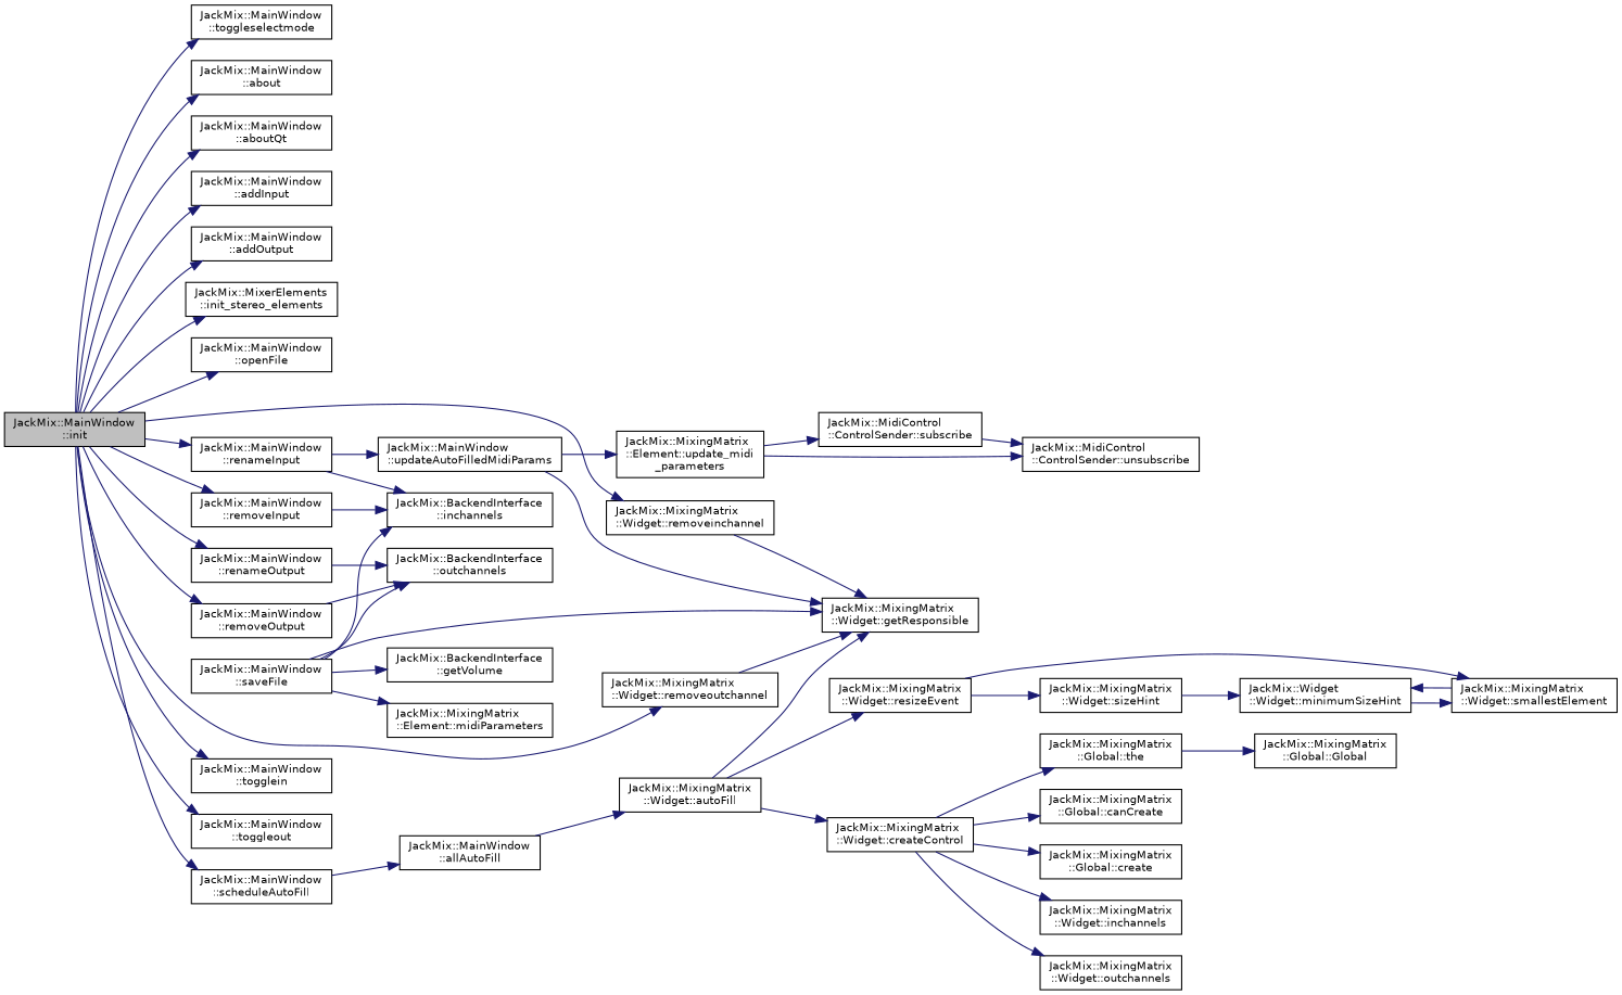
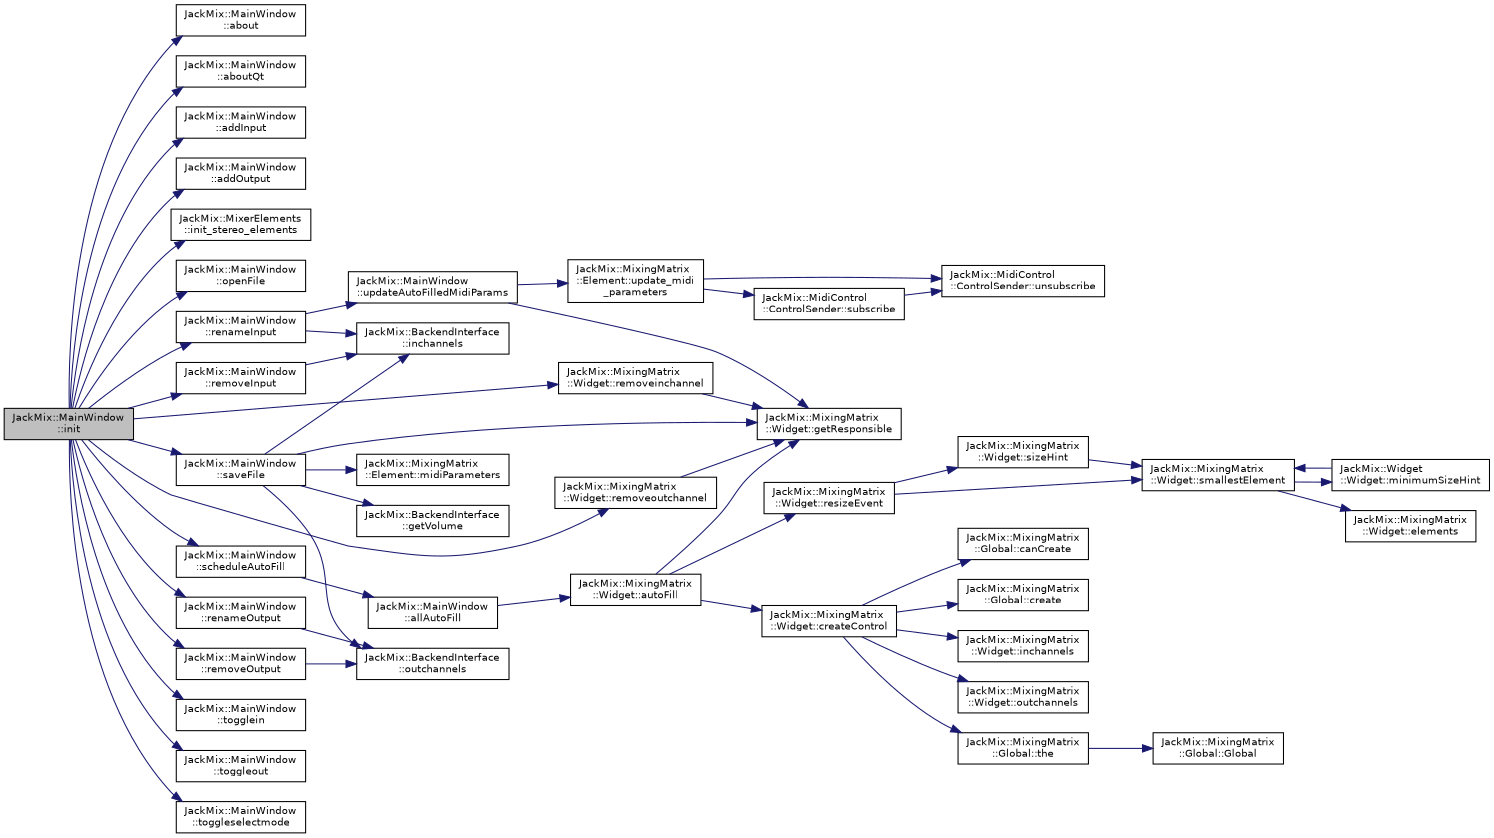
  digraph {
    rankdir=LR
    node [color=black fillcolor=white fontname=Helvetica fontsize=10 shape=record style=filled]
    edge [color=midnightblue fontname=Helvetica fontsize=10 labelfontname=Helvetica labelfontsize=10 style=solid]
    n1 [fillcolor=grey75 fontcolor=black height=0.2 label="JackMix::MainWindow\l::init" width=0.4]
    n2 [height=0.2 label="JackMix::MainWindow\l::about" width=0.4]
    n3 [height=0.2 label="JackMix::MainWindow\l::aboutQt" width=0.4]
    n4 [height=0.2 label="JackMix::MainWindow\l::addInput" width=0.4]
    n5 [height=0.2 label="JackMix::MainWindow\l::addOutput" width=0.4]
    n6 [height=0.2 label="JackMix::MixerElements\l::init_stereo_elements" width=0.4]
    n7 [height=0.2 label="JackMix::MainWindow\l::openFile" width=0.4]
    n8 [height=0.2 label="JackMix::MixingMatrix\l::Widget::removeinchannel" width=0.4]
    n9 [height=0.2 label="JackMix::MainWindow\l::removeInput" width=0.4]
    n10 [height=0.2 label="JackMix::MixingMatrix\l::Widget::removeoutchannel" width=0.4]
    n11 [height=0.2 label="JackMix::MainWindow\l::removeOutput" width=0.4]
    n12 [height=0.2 label="JackMix::MainWindow\l::renameInput" width=0.4]
    n13 [height=0.2 label="JackMix::MainWindow\l::renameOutput" width=0.4]
    n14 [height=0.2 label="JackMix::MainWindow\l::saveFile" width=0.4]
    n15 [height=0.2 label="JackMix::MainWindow\l::scheduleAutoFill" width=0.4]
    n16 [height=0.2 label="JackMix::MainWindow\l::togglein" width=0.4]
    n17 [height=0.2 label="JackMix::MainWindow\l::toggleout" width=0.4]
    n18 [height=0.2 label="JackMix::MainWindow\l::toggleselectmode" width=0.4]
    n19 [height=0.2 label="JackMix::MixingMatrix\l::Widget::getResponsible" width=0.4]
    n20 [height=0.2 label="JackMix::BackendInterface\l::inchannels" width=0.4]
    n21 [height=0.2 label="JackMix::BackendInterface\l::outchannels" width=0.4]
    n22 [height=0.2 label="JackMix::MainWindow\l::updateAutoFilledMidiParams" width=0.4]
    n23 [height=0.2 label="JackMix::BackendInterface\l::getVolume" width=0.4]
    n24 [height=0.2 label="JackMix::MixingMatrix\l::Element::midiParameters" width=0.4]
    n25 [height=0.2 label="JackMix::MainWindow\l::allAutoFill" width=0.4]
    n26 [height=0.2 label="JackMix::MixingMatrix\l::Element::update_midi\l_parameters" width=0.4]
    n27 [height=0.2 label="JackMix::MixingMatrix\l::Widget::autoFill" width=0.4]
    n28 [height=0.2 label="JackMix::MixingMatrix\l::Widget::createControl" width=0.4]
    n29 [height=0.2 label="JackMix::MixingMatrix\l::Widget::resizeEvent" width=0.4]
    n30 [height=0.2 label="JackMix::MixingMatrix\l::Global::canCreate" width=0.4]
    n31 [height=0.2 label="JackMix::MixingMatrix\l::Global::create" width=0.4]
    n32 [height=0.2 label="JackMix::MixingMatrix\l::Widget::inchannels" width=0.4]
    n33 [height=0.2 label="JackMix::MixingMatrix\l::Widget::outchannels" width=0.4]
    n34 [height=0.2 label="JackMix::MixingMatrix\l::Global::the" width=0.4]
    n35 [height=0.2 label="JackMix::MixingMatrix\l::Widget::sizeHint" width=0.4]
    n36 [height=0.2 label="JackMix::MixingMatrix\l::Widget::smallestElement" width=0.4]
    n37 [height=0.2 label="JackMix::MixingMatrix\l::Global::Global" width=0.4]
    n38 [height=0.2 label="JackMix::Widget\l::Widget::minimumSizeHint" width=0.4]
+   n39 [height=0.2 label="JackMix::MixingMatrix\l::Widget::elements" width=0.4]
    n40 [height=0.2 label="JackMix::MidiControl\l::ControlSender::subscribe" width=0.4]
    n41 [height=0.2 label="JackMix::MidiControl\l::ControlSender::unsubscribe" width=0.4]
    n1 -> n2
    n1 -> n3
    n1 -> n4
    n1 -> n5
    n1 -> n6
    n1 -> n7
    n1 -> n8
    n1 -> n9
    n1 -> n10
    n1 -> n11
    n1 -> n12
    n1 -> n13
+   n1 -> n14
    n1 -> n15
    n1 -> n16
    n1 -> n17
    n1 -> n18
    n8 -> n19
    n9 -> n20
    n10 -> n19
    n11 -> n21
    n12 -> n20
    n12 -> n22
    n13 -> n21
    n14 -> n19
    n14 -> n20
    n14 -> n21
    n14 -> n23
    n14 -> n24
    n15 -> n25
    n22 -> n19
    n22 -> n26
    n25 -> n27
    n26 -> n40
    n26 -> n41
    n27 -> n19
    n27 -> n28
    n27 -> n29
    n28 -> n30
    n28 -> n31
    n28 -> n32
    n28 -> n33
    n28 -> n34
    n29 -> n35
    n29 -> n36
    n34 -> n37
-   n35 -> n38
+   n35 -> n36
    n36 -> n38
+   n36 -> n39
    n38 -> n36
    n40 -> n41
  }
